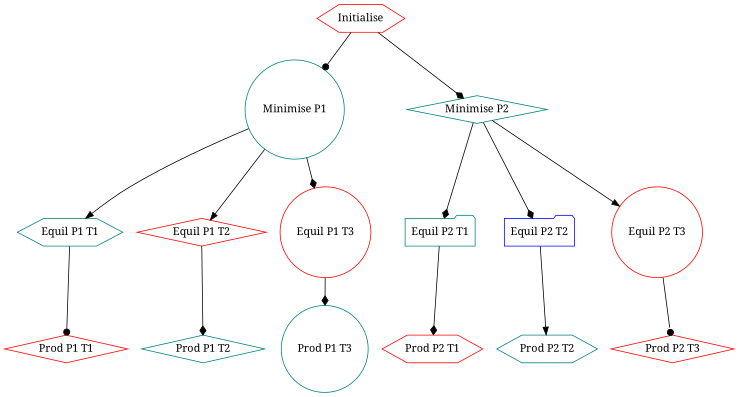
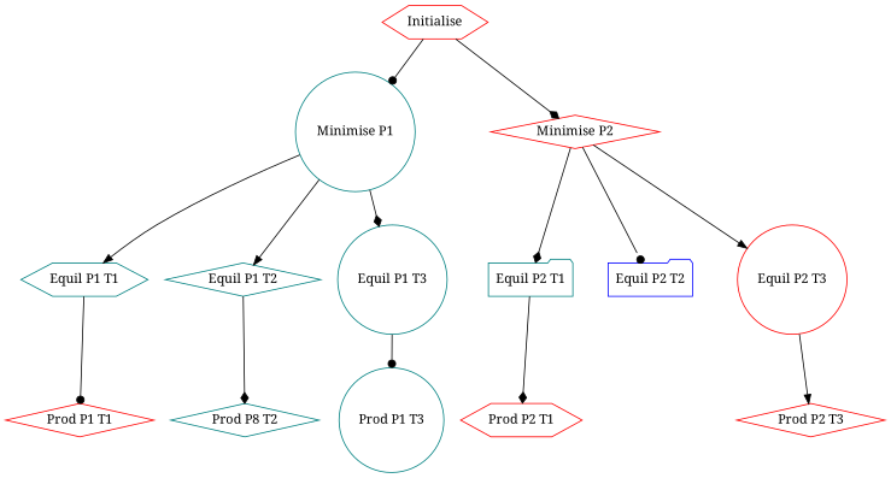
  digraph {
    fontname="Noto Serif"
    node [color=red fontname="Noto Serif" shape=diamond]
    edge [arrowhead=diamond fontname="Noto Serif"]
    Initialise [shape=hexagon]
    "Minimise P1" [color=teal shape=circle]
-   "Minimise P2" [color=teal]
+   "Minimise P2"
    "Equil P1 T1" [color=teal shape=hexagon]
-   "Equil P1 T2"
-   "Equil P1 T3" [shape=circle]
+   "Equil P1 T2" [color=teal]
+   "Equil P1 T3" [color=teal shape=circle]
    "Equil P2 T1" [color=teal shape=folder]
    "Equil P2 T2" [color=blue shape=folder]
    "Equil P2 T3" [shape=circle]
    "Prod P1 T1"
-   "Prod P1 T2" [color=teal]
+   "Prod P1 T2" [color=teal label="Prod P8 T2"]
    "Prod P1 T3" [color=teal shape=circle]
    "Prod P2 T1" [shape=hexagon]
-   "Prod P2 T2" [color=teal shape=hexagon]
    "Prod P2 T3"
    Initialise -> "Minimise P1" [arrowhead=dot]
    Initialise -> "Minimise P2"
    "Minimise P1" -> "Equil P1 T1" [arrowhead=normal]
    "Minimise P1" -> "Equil P1 T2" [arrowhead=normal]
    "Minimise P1" -> "Equil P1 T3"
    "Minimise P2" -> "Equil P2 T1"
-   "Minimise P2" -> "Equil P2 T2"
+   "Minimise P2" -> "Equil P2 T2" [arrowhead=dot]
    "Minimise P2" -> "Equil P2 T3" [arrowhead=normal]
    "Equil P1 T1" -> "Prod P1 T1" [arrowhead=dot]
    "Equil P1 T2" -> "Prod P1 T2"
-   "Equil P1 T3" -> "Prod P1 T3"
+   "Equil P1 T3" -> "Prod P1 T3" [arrowhead=dot]
    "Equil P2 T1" -> "Prod P2 T1"
-   "Equil P2 T2" -> "Prod P2 T2" [arrowhead=normal]
-   "Equil P2 T3" -> "Prod P2 T3" [arrowhead=dot]
+   "Equil P2 T3" -> "Prod P2 T3" [arrowhead=normal]
  }
